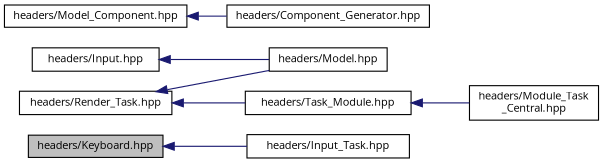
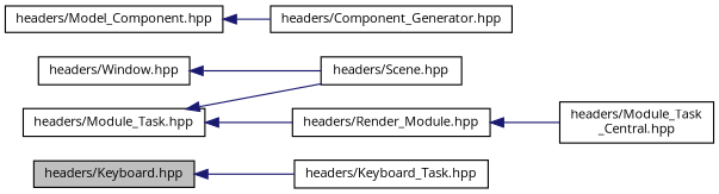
  digraph {
    fontname="Open Sans"
    rankdir=LR
    node [color=black fillcolor=white fontname="Open Sans" fontsize=10 shape=record style=filled]
    edge [color=midnightblue dir=back fontname="Open Sans" fontsize=10 labelfontname=Helvetica labelfontsize=10 style=solid]
    n1 [fillcolor=grey75 fontcolor=black height=0.2 label="headers/Keyboard.hpp" width=0.4]
-   n2 [height=0.2 label="headers/Input_Task.hpp" width=0.4]
-   n3 [height=0.2 label="headers/Input.hpp" width=0.4]
-   n4 [height=0.2 label="headers/Model.hpp" width=0.4]
-   n5 [height=0.2 label="headers/Render_Task.hpp" width=0.4]
-   n6 [height=0.2 label="headers/Task_Module.hpp" width=0.4]
+   n2 [height=0.2 label="headers/Keyboard_Task.hpp" width=0.4]
+   n3 [height=0.2 label="headers/Window.hpp" width=0.4]
+   n4 [height=0.2 label="headers/Scene.hpp" width=0.4]
+   n5 [height=0.2 label="headers/Module_Task.hpp" width=0.4]
+   n6 [height=0.2 label="headers/Render_Module.hpp" width=0.4]
    n7 [height=0.2 label="headers/Module_Task\l_Central.hpp" width=0.4]
    n8 [height=0.2 label="headers/Model_Component.hpp" width=0.4]
    n9 [height=0.2 label="headers/Component_Generator.hpp" width=0.4]
    n1 -> n2
    n3 -> n4
    n5 -> n4
    n5 -> n6
    n6 -> n7
    n8 -> n9
  }
